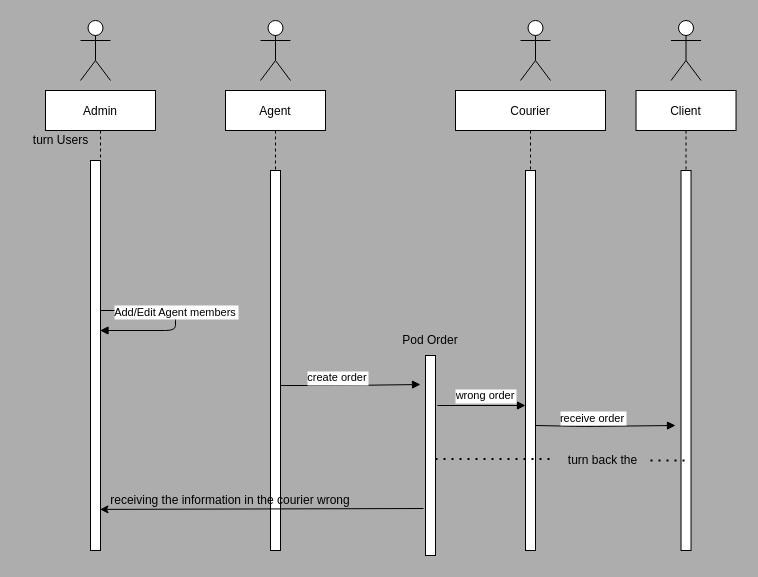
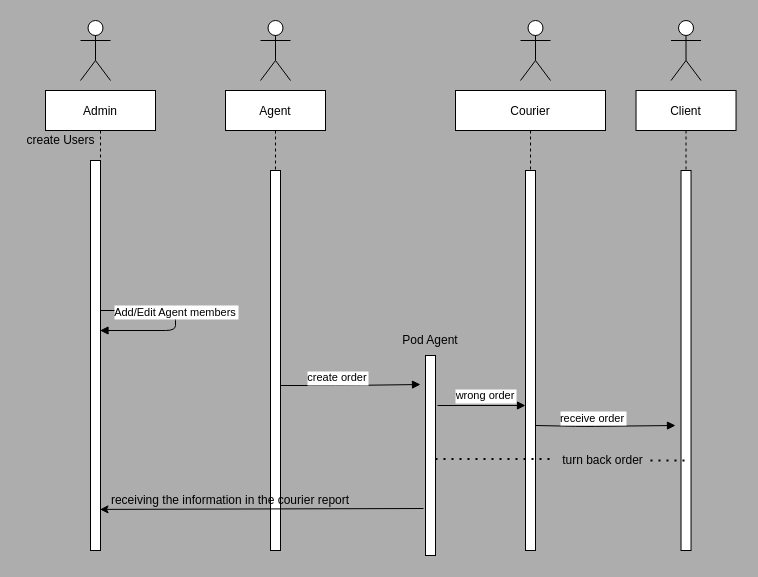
  <mxCell id="0" />
  <mxCell id="1" parent="0" />
  <mxCell id="2" value="Admin" style="shape=umlLifeline;perimeter=lifelinePerimeter;container=1;collapsible=0;recursiveResize=0;rounded=0;shadow=0;strokeWidth=1;" vertex="1" parent="1"><mxGeometry x="45" y="90" width="110" height="460" as="geometry" /></mxCell>
  <mxCell id="3" value="" style="points=[];perimeter=orthogonalPerimeter;rounded=0;shadow=0;strokeWidth=1;" vertex="1" parent="2"><mxGeometry x="45" y="70" width="10" height="390" as="geometry" /></mxCell>
- <mxCell id="4" value="turn Users" style="text;html=1;align=center;verticalAlign=middle;resizable=0;points=[];autosize=1;strokeColor=none;fillColor=none;" vertex="1" parent="2"><mxGeometry x="-25" y="40" width="80" height="20" as="geometry" /></mxCell>
+ <mxCell id="4" value="create Users" style="text;html=1;align=center;verticalAlign=middle;resizable=0;points=[];autosize=1;strokeColor=none;fillColor=none;" vertex="1" parent="2"><mxGeometry x="-25" y="40" width="80" height="20" as="geometry" /></mxCell>
  <mxCell id="5" value="Agent" style="shape=umlLifeline;perimeter=lifelinePerimeter;container=1;collapsible=0;recursiveResize=0;rounded=0;shadow=0;strokeWidth=1;" vertex="1" parent="1"><mxGeometry x="225" y="90" width="100" height="460" as="geometry" /></mxCell>
  <mxCell id="6" value="" style="points=[];perimeter=orthogonalPerimeter;rounded=0;shadow=0;strokeWidth=1;" vertex="1" parent="5"><mxGeometry x="45" y="80" width="10" height="380" as="geometry" /></mxCell>
  <mxCell id="7" value="Courier" style="shape=umlLifeline;perimeter=lifelinePerimeter;container=1;collapsible=0;recursiveResize=0;rounded=0;shadow=0;strokeWidth=1;" vertex="1" parent="1"><mxGeometry x="455" y="90" width="150" height="460" as="geometry" /></mxCell>
  <mxCell id="8" value="" style="points=[];perimeter=orthogonalPerimeter;rounded=0;shadow=0;strokeWidth=1;" vertex="1" parent="7"><mxGeometry x="70" y="80" width="10" height="380" as="geometry" /></mxCell>
- <mxCell id="9" value="turn back the" style="text;html=1;strokeColor=none;fillColor=none;align=center;verticalAlign=middle;whiteSpace=wrap;rounded=0;" vertex="1" parent="7"><mxGeometry x="100" y="355" width="95" height="30" as="geometry" /></mxCell>
+ <mxCell id="9" value="turn back order" style="text;html=1;strokeColor=none;fillColor=none;align=center;verticalAlign=middle;whiteSpace=wrap;rounded=0;" vertex="1" parent="7"><mxGeometry x="100" y="355" width="95" height="30" as="geometry" /></mxCell>
  <mxCell id="10" value="wrong order" style="verticalAlign=bottom;endArrow=block;shadow=0;strokeWidth=1;entryX=-0.5;entryY=0.145;entryDx=0;entryDy=0;entryPerimeter=0;exitX=1.2;exitY=0.25;exitDx=0;exitDy=0;exitPerimeter=0;" edge="1" parent="7" source="16"><mxGeometry x="0.091" y="1" relative="1" as="geometry"><mxPoint x="-70" y="316" as="sourcePoint" /><mxPoint x="70" y="315" as="targetPoint" /><Array as="points" /><mxPoint as="offset" /></mxGeometry></mxCell>
  <mxCell id="11" value="&lt;br&gt;" style="edgeLabel;html=1;align=center;verticalAlign=middle;resizable=0;points=[];" vertex="1" connectable="0" parent="10"><mxGeometry x="0.05" y="-4" relative="1" as="geometry"><mxPoint as="offset" /></mxGeometry></mxCell>
  <mxCell id="12" value="" style="shape=umlActor;verticalLabelPosition=bottom;verticalAlign=top;html=1;outlineConnect=0;" vertex="1" parent="1"><mxGeometry x="80" y="20" width="30" height="60" as="geometry" /></mxCell>
  <mxCell id="13" value="" style="shape=umlActor;verticalLabelPosition=bottom;verticalAlign=top;html=1;outlineConnect=0;" vertex="1" parent="1"><mxGeometry x="260" y="20" width="30" height="60" as="geometry" /></mxCell>
  <mxCell id="14" value="" style="shape=umlActor;verticalLabelPosition=bottom;verticalAlign=top;html=1;outlineConnect=0;" vertex="1" parent="1"><mxGeometry x="520" y="20" width="30" height="60" as="geometry" /></mxCell>
  <mxCell id="15" value="Add/Edit Agent members" style="verticalAlign=bottom;endArrow=block;shadow=0;strokeWidth=1;" edge="1" parent="1" source="2" target="2"><mxGeometry relative="1" as="geometry"><mxPoint x="100" y="185.06" as="sourcePoint" /><mxPoint x="260" y="185" as="targetPoint" /></mxGeometry></mxCell>
  <mxCell id="16" value="" style="points=[];perimeter=orthogonalPerimeter;rounded=0;shadow=0;strokeWidth=1;" vertex="1" parent="1"><mxGeometry x="425" y="355" width="10" height="200" as="geometry" /></mxCell>
- <mxCell id="17" value="Pod Order" style="text;html=1;strokeColor=none;fillColor=none;align=center;verticalAlign=middle;whiteSpace=wrap;rounded=0;" vertex="1" parent="1"><mxGeometry x="400" y="325" width="60" height="30" as="geometry" /></mxCell>
+ <mxCell id="17" value="Pod Agent" style="text;html=1;strokeColor=none;fillColor=none;align=center;verticalAlign=middle;whiteSpace=wrap;rounded=0;" vertex="1" parent="1"><mxGeometry x="400" y="325" width="60" height="30" as="geometry" /></mxCell>
  <mxCell id="18" value="Client" style="shape=umlLifeline;perimeter=lifelinePerimeter;container=1;collapsible=0;recursiveResize=0;rounded=0;shadow=0;strokeWidth=1;" vertex="1" parent="1"><mxGeometry x="635.53" y="90" width="100" height="460" as="geometry" /></mxCell>
  <mxCell id="19" value="" style="points=[];perimeter=orthogonalPerimeter;rounded=0;shadow=0;strokeWidth=1;" vertex="1" parent="18"><mxGeometry x="45" y="80" width="10" height="380" as="geometry" /></mxCell>
  <mxCell id="20" value="receive order" style="verticalAlign=bottom;endArrow=block;shadow=0;strokeWidth=1;" edge="1" parent="18"><mxGeometry x="-0.201" y="-1" relative="1" as="geometry"><mxPoint x="-100.53" y="335" as="sourcePoint" /><mxPoint x="39.47" y="335" as="targetPoint" /><Array as="points"><mxPoint x="-50.53" y="336" /></Array><mxPoint x="1" as="offset" /></mxGeometry></mxCell>
  <mxCell id="21" value="&lt;br&gt;" style="edgeLabel;html=1;align=center;verticalAlign=middle;resizable=0;points=[];" vertex="1" connectable="0" parent="20"><mxGeometry x="0.05" y="-4" relative="1" as="geometry"><mxPoint as="offset" /></mxGeometry></mxCell>
  <mxCell id="22" value="" style="shape=umlActor;verticalLabelPosition=bottom;verticalAlign=top;html=1;outlineConnect=0;" vertex="1" parent="1"><mxGeometry x="670.53" y="20" width="30" height="60" as="geometry" /></mxCell>
  <mxCell id="23" value="&lt;br&gt;" style="edgeLabel;html=1;align=center;verticalAlign=middle;resizable=0;points=[];" vertex="1" connectable="0" parent="1"><mxGeometry x="635.879" y="214.115" as="geometry" /></mxCell>
  <mxCell id="24" value="&lt;br&gt;" style="edgeLabel;html=1;align=center;verticalAlign=middle;resizable=0;points=[];" vertex="1" connectable="0" parent="1"><mxGeometry x="625.003" y="279.69" as="geometry" /></mxCell>
  <mxCell id="25" value="create order" style="verticalAlign=bottom;endArrow=block;shadow=0;strokeWidth=1;entryX=-0.5;entryY=0.145;entryDx=0;entryDy=0;entryPerimeter=0;" edge="1" parent="1" target="16" source="6"><mxGeometry x="-0.201" y="-1" relative="1" as="geometry"><mxPoint x="280" y="485" as="sourcePoint" /><mxPoint x="455" y="490" as="targetPoint" /><Array as="points"><mxPoint x="345" y="385" /></Array><mxPoint x="1" as="offset" /></mxGeometry></mxCell>
  <mxCell id="26" value="&lt;br&gt;" style="edgeLabel;html=1;align=center;verticalAlign=middle;resizable=0;points=[];" vertex="1" connectable="0" parent="25"><mxGeometry x="0.05" y="-4" relative="1" as="geometry"><mxPoint as="offset" /></mxGeometry></mxCell>
  <mxCell id="27" value="" style="endArrow=none;dashed=1;html=1;dashPattern=1 3;strokeWidth=2;rounded=0;startArrow=none;" edge="1" parent="1" source="9" target="18"><mxGeometry width="50" height="50" relative="1" as="geometry"><mxPoint x="515" y="335" as="sourcePoint" /><mxPoint x="565" y="285" as="targetPoint" /></mxGeometry></mxCell>
  <mxCell id="28" value="" style="endArrow=none;dashed=1;html=1;dashPattern=1 3;strokeWidth=2;rounded=0;" edge="1" parent="1" source="16" target="9"><mxGeometry width="50" height="50" relative="1" as="geometry"><mxPoint x="475" y="455" as="sourcePoint" /><mxPoint x="685.03" y="455" as="targetPoint" /></mxGeometry></mxCell>
  <mxCell id="29" value="" style="endArrow=classic;html=1;rounded=0;exitX=-0.2;exitY=0.765;exitDx=0;exitDy=0;exitPerimeter=0;" edge="1" parent="1" source="16"><mxGeometry width="50" height="50" relative="1" as="geometry"><mxPoint x="526" y="508.9" as="sourcePoint" /><mxPoint x="99.5" y="508.9" as="targetPoint" /></mxGeometry></mxCell>
- <mxCell id="30" value="receiving the information in the courier wrong" style="text;html=1;strokeColor=none;fillColor=none;align=center;verticalAlign=middle;whiteSpace=wrap;rounded=0;" vertex="1" parent="1"><mxGeometry x="95" y="485" width="270" height="30" as="geometry" /></mxCell>
+ <mxCell id="30" value="receiving the information in the courier report" style="text;html=1;strokeColor=none;fillColor=none;align=center;verticalAlign=middle;whiteSpace=wrap;rounded=0;" vertex="1" parent="1"><mxGeometry x="95" y="485" width="270" height="30" as="geometry" /></mxCell>
